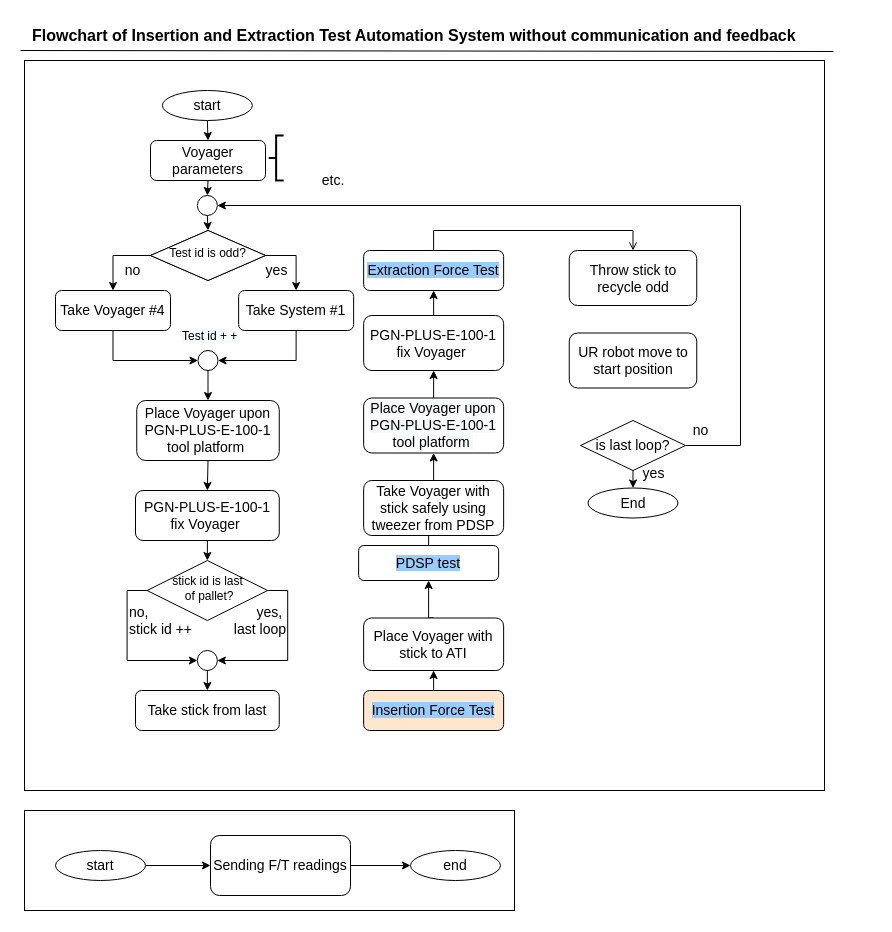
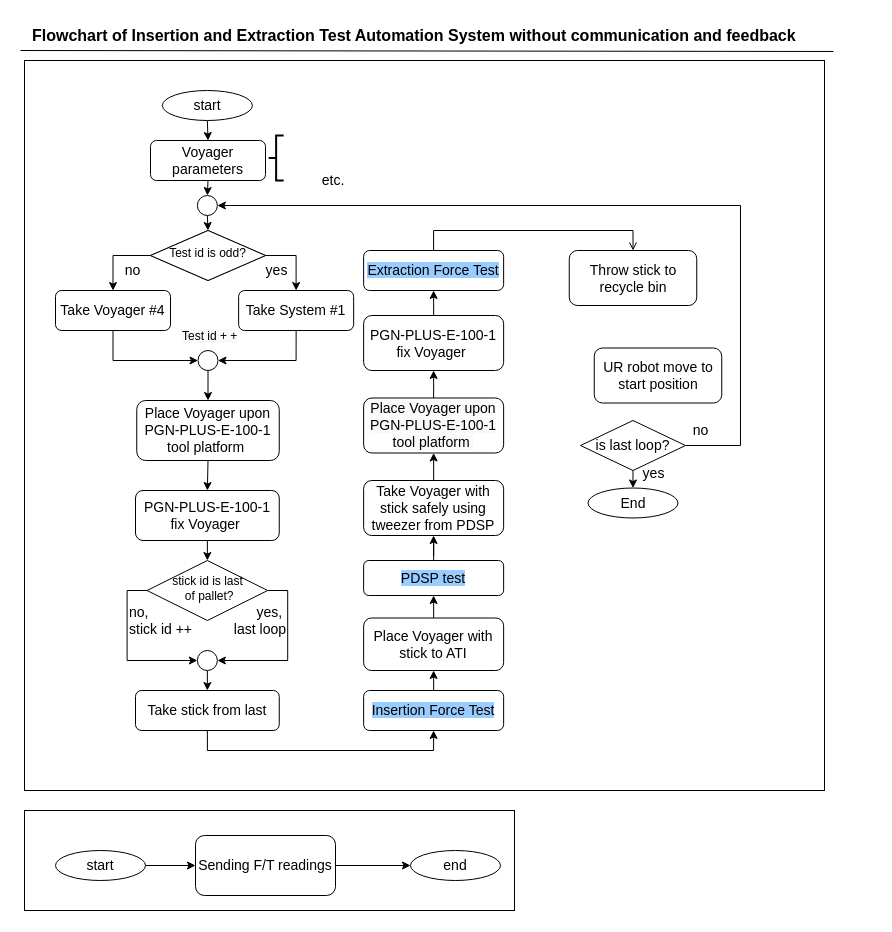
  <mxCell id="0" />
  <mxCell id="1" parent="0" />
  <mxCell id="2" value="" style="rounded=0;whiteSpace=wrap;html=1;fillColor=none;fontSize=14;align=right;" vertex="1" parent="1"><mxGeometry x="24" y="60" width="800" height="730" as="geometry" /></mxCell>
  <mxCell id="3" value="&lt;b&gt;&lt;font style=&quot;font-size: 16px&quot;&gt;Flowchart of Insertion and Extraction Test Automation System without communication and feedback&lt;/font&gt;&lt;/b&gt;" style="text;html=1;strokeColor=none;fillColor=none;align=left;verticalAlign=middle;whiteSpace=wrap;rounded=0;fontSize=14;" vertex="1" parent="1"><mxGeometry x="30" y="20" width="840" height="30" as="geometry" /></mxCell>
  <mxCell id="4" style="edgeStyle=orthogonalEdgeStyle;rounded=0;orthogonalLoop=1;jettySize=auto;html=1;exitX=1;exitY=0.5;exitDx=0;exitDy=0;entryX=0.5;entryY=0;entryDx=0;entryDy=0;fontSize=14;" edge="1" parent="1" source="6" target="13"><mxGeometry relative="1" as="geometry" /></mxCell>
  <mxCell id="5" style="edgeStyle=orthogonalEdgeStyle;rounded=0;orthogonalLoop=1;jettySize=auto;html=1;exitX=0;exitY=0.5;exitDx=0;exitDy=0;entryX=0.5;entryY=0;entryDx=0;entryDy=0;fontSize=14;" edge="1" parent="1" source="6" target="11"><mxGeometry relative="1" as="geometry" /></mxCell>
  <mxCell id="6" value="Test id is odd?" style="rhombus;whiteSpace=wrap;html=1;shadow=0;fontFamily=Helvetica;fontSize=12;align=center;strokeWidth=1;spacing=6;spacingTop=-4;" vertex="1" parent="1"><mxGeometry x="150" y="230" width="115" height="50" as="geometry" /></mxCell>
  <mxCell id="7" value="" style="endArrow=none;html=1;exitX=0.956;exitY=1.033;exitDx=0;exitDy=0;exitPerimeter=0;" edge="1" parent="1" source="3"><mxGeometry width="50" height="50" relative="1" as="geometry"><mxPoint x="820" y="50" as="sourcePoint" /><mxPoint x="20" y="50" as="targetPoint" /></mxGeometry></mxCell>
  <mxCell id="8" style="edgeStyle=orthogonalEdgeStyle;rounded=0;orthogonalLoop=1;jettySize=auto;html=1;exitX=0.5;exitY=1;exitDx=0;exitDy=0;entryX=0.5;entryY=0;entryDx=0;entryDy=0;fontSize=14;" edge="1" parent="1" source="9" target="40"><mxGeometry relative="1" as="geometry" /></mxCell>
  <mxCell id="9" value="Voyager parameters" style="rounded=1;whiteSpace=wrap;html=1;fontSize=14;align=center;" vertex="1" parent="1"><mxGeometry x="150" y="140" width="115" height="40" as="geometry" /></mxCell>
  <mxCell id="10" style="edgeStyle=orthogonalEdgeStyle;rounded=0;orthogonalLoop=1;jettySize=auto;html=1;exitX=0.5;exitY=1;exitDx=0;exitDy=0;entryX=0;entryY=0.5;entryDx=0;entryDy=0;fontSize=14;" edge="1" parent="1" source="11" target="15"><mxGeometry relative="1" as="geometry" /></mxCell>
  <mxCell id="11" value="Take Voyager #4" style="rounded=1;whiteSpace=wrap;html=1;fontSize=14;align=center;" vertex="1" parent="1"><mxGeometry x="55" y="290" width="115" height="40" as="geometry" /></mxCell>
  <mxCell id="12" style="edgeStyle=orthogonalEdgeStyle;rounded=0;orthogonalLoop=1;jettySize=auto;html=1;exitX=0.5;exitY=1;exitDx=0;exitDy=0;entryX=1;entryY=0.5;entryDx=0;entryDy=0;fontSize=14;" edge="1" parent="1" source="13" target="15"><mxGeometry relative="1" as="geometry" /></mxCell>
  <mxCell id="13" value="Take System #1" style="rounded=1;whiteSpace=wrap;html=1;fontSize=14;align=center;" vertex="1" parent="1"><mxGeometry x="238.13" y="290" width="115" height="40" as="geometry" /></mxCell>
  <mxCell id="14" style="edgeStyle=orthogonalEdgeStyle;rounded=0;orthogonalLoop=1;jettySize=auto;html=1;exitX=0.5;exitY=1;exitDx=0;exitDy=0;entryX=0.5;entryY=0;entryDx=0;entryDy=0;fontSize=14;" edge="1" parent="1" source="15" target="17"><mxGeometry relative="1" as="geometry" /></mxCell>
  <mxCell id="15" value="" style="ellipse;whiteSpace=wrap;html=1;aspect=fixed;fontSize=14;align=left;" vertex="1" parent="1"><mxGeometry x="197.5" y="350" width="20" height="20" as="geometry" /></mxCell>
  <mxCell id="16" style="edgeStyle=orthogonalEdgeStyle;rounded=0;orthogonalLoop=1;jettySize=auto;html=1;exitX=0.5;exitY=1;exitDx=0;exitDy=0;entryX=0.5;entryY=0;entryDx=0;entryDy=0;fontSize=14;" edge="1" parent="1" source="17" target="22"><mxGeometry relative="1" as="geometry" /></mxCell>
  <mxCell id="17" value="Place Voyager upon PGN-PLUS-E-100-1 tool platform&amp;nbsp;" style="rounded=1;whiteSpace=wrap;html=1;fontSize=14;align=center;" vertex="1" parent="1"><mxGeometry x="136.25" y="400" width="142.5" height="60" as="geometry" /></mxCell>
  <mxCell id="18" style="edgeStyle=orthogonalEdgeStyle;rounded=0;jumpStyle=none;orthogonalLoop=1;jettySize=auto;html=1;exitX=0.5;exitY=1;exitDx=0;exitDy=0;entryX=0.5;entryY=0;entryDx=0;entryDy=0;fontSize=14;" edge="1" parent="1" source="19" target="9"><mxGeometry relative="1" as="geometry" /></mxCell>
  <mxCell id="19" value="start" style="ellipse;whiteSpace=wrap;html=1;fontSize=14;align=center;" vertex="1" parent="1"><mxGeometry x="161.87" y="90" width="90" height="30" as="geometry" /></mxCell>
  <mxCell id="20" value="Test id is odd?" style="rhombus;whiteSpace=wrap;html=1;shadow=0;fontFamily=Helvetica;fontSize=12;align=center;strokeWidth=1;spacing=6;spacingTop=-4;" vertex="1" parent="1"><mxGeometry x="150" y="230" width="115" height="50" as="geometry" /></mxCell>
  <mxCell id="21" style="edgeStyle=orthogonalEdgeStyle;rounded=0;orthogonalLoop=1;jettySize=auto;html=1;exitX=0.5;exitY=1;exitDx=0;exitDy=0;entryX=0.5;entryY=0;entryDx=0;entryDy=0;fontSize=14;" edge="1" parent="1" source="22" target="26"><mxGeometry relative="1" as="geometry" /></mxCell>
  <mxCell id="22" value="PGN-PLUS-E-100-1 fix Voyager&amp;nbsp;" style="rounded=1;whiteSpace=wrap;html=1;fontSize=14;align=center;" vertex="1" parent="1"><mxGeometry x="135" y="490" width="143.75" height="50" as="geometry" /></mxCell>
+ <mxCell id="23" style="edgeStyle=orthogonalEdgeStyle;rounded=0;jumpStyle=none;orthogonalLoop=1;jettySize=auto;html=1;exitX=0.5;exitY=1;exitDx=0;exitDy=0;entryX=0.5;entryY=1;entryDx=0;entryDy=0;fontSize=14;" edge="1" parent="1" source="24" target="50"><mxGeometry relative="1" as="geometry" /></mxCell>
  <mxCell id="24" value="Take stick from last" style="rounded=1;whiteSpace=wrap;html=1;fontSize=14;align=center;" vertex="1" parent="1"><mxGeometry x="135" y="690" width="143.75" height="40" as="geometry" /></mxCell>
  <mxCell id="25" style="edgeStyle=orthogonalEdgeStyle;rounded=0;orthogonalLoop=1;jettySize=auto;html=1;exitX=0;exitY=0.5;exitDx=0;exitDy=0;fontSize=14;entryX=0;entryY=0.5;entryDx=0;entryDy=0;" edge="1" parent="1" source="26" target="38"><mxGeometry relative="1" as="geometry"><mxPoint x="126.13" y="670" as="targetPoint" /></mxGeometry></mxCell>
  <mxCell id="26" value="stick id is last&lt;br&gt;&amp;nbsp;of pallet?" style="rhombus;whiteSpace=wrap;html=1;shadow=0;fontFamily=Helvetica;fontSize=12;align=center;strokeWidth=1;spacing=6;spacingTop=-4;" vertex="1" parent="1"><mxGeometry x="146.56" y="560" width="120.62" height="60" as="geometry" /></mxCell>
  <mxCell id="27" value="&lt;span style=&quot;color: rgb(0 , 0 , 0) ; font-family: &amp;#34;helvetica&amp;#34; ; font-size: 12px ; font-style: normal ; font-weight: 400 ; letter-spacing: normal ; text-align: center ; text-indent: 0px ; text-transform: none ; word-spacing: 0px ; background-color: rgb(248 , 249 , 250) ; display: inline ; float: none&quot;&gt;Test id + +&lt;/span&gt;" style="text;whiteSpace=wrap;html=1;fontSize=14;" vertex="1" parent="1"><mxGeometry x="180" y="320" width="65" height="30" as="geometry" /></mxCell>
  <mxCell id="28" value="" style="strokeWidth=2;html=1;shape=mxgraph.flowchart.annotation_2;align=left;labelPosition=right;pointerEvents=1;fontSize=14;" vertex="1" parent="1"><mxGeometry x="268.13" y="135" width="15" height="45" as="geometry" /></mxCell>
  <mxCell id="29" value="End" style="ellipse;whiteSpace=wrap;html=1;fontSize=14;align=center;" vertex="1" parent="1"><mxGeometry x="587.5" y="487.5" width="90" height="30" as="geometry" /></mxCell>
  <mxCell id="30" value="no" style="text;html=1;align=center;verticalAlign=middle;resizable=0;points=[];autosize=1;fontSize=14;" vertex="1" parent="1"><mxGeometry x="116.56" y="260" width="30" height="20" as="geometry" /></mxCell>
  <mxCell id="31" value="yes" style="text;html=1;align=center;verticalAlign=middle;resizable=0;points=[];autosize=1;fontSize=14;" vertex="1" parent="1"><mxGeometry x="255.63" y="260" width="40" height="20" as="geometry" /></mxCell>
  <mxCell id="32" value="no,&amp;nbsp;&lt;br&gt;stick id ++&lt;br&gt;" style="text;html=1;strokeColor=none;fillColor=none;align=left;verticalAlign=middle;whiteSpace=wrap;rounded=0;fontSize=14;" vertex="1" parent="1"><mxGeometry x="126.87" y="600" width="70" height="40" as="geometry" /></mxCell>
  <mxCell id="33" style="edgeStyle=orthogonalEdgeStyle;rounded=0;orthogonalLoop=1;jettySize=auto;html=1;exitX=0.5;exitY=1;exitDx=0;exitDy=0;entryX=0.5;entryY=0;entryDx=0;entryDy=0;fontSize=14;" edge="1" parent="1" source="35" target="29"><mxGeometry relative="1" as="geometry" /></mxCell>
  <mxCell id="34" style="rounded=0;orthogonalLoop=1;jettySize=auto;html=1;exitX=1;exitY=0.5;exitDx=0;exitDy=0;entryX=1;entryY=0.5;entryDx=0;entryDy=0;fontSize=14;edgeStyle=orthogonalEdgeStyle;elbow=vertical;jumpStyle=none;" edge="1" parent="1" source="35" target="40"><mxGeometry relative="1" as="geometry"><Array as="points"><mxPoint x="740" y="445" /><mxPoint x="740" y="205" /></Array></mxGeometry></mxCell>
  <mxCell id="35" value="is last loop?" style="rhombus;whiteSpace=wrap;html=1;fontSize=14;align=center;" vertex="1" parent="1"><mxGeometry x="580" y="420" width="105" height="50" as="geometry" /></mxCell>
  <mxCell id="36" value="yes" style="text;html=1;align=center;verticalAlign=middle;resizable=0;points=[];autosize=1;fontSize=14;" vertex="1" parent="1"><mxGeometry x="633.13" y="462.5" width="40" height="20" as="geometry" /></mxCell>
  <mxCell id="37" style="edgeStyle=orthogonalEdgeStyle;rounded=0;orthogonalLoop=1;jettySize=auto;html=1;exitX=0.5;exitY=1;exitDx=0;exitDy=0;entryX=0.5;entryY=0;entryDx=0;entryDy=0;fontSize=14;" edge="1" parent="1" source="38" target="24"><mxGeometry relative="1" as="geometry" /></mxCell>
  <mxCell id="38" value="" style="ellipse;whiteSpace=wrap;html=1;aspect=fixed;fontSize=14;align=left;" vertex="1" parent="1"><mxGeometry x="196.87" y="650" width="20" height="20" as="geometry" /></mxCell>
  <mxCell id="39" style="edgeStyle=orthogonalEdgeStyle;rounded=0;orthogonalLoop=1;jettySize=auto;html=1;exitX=0.5;exitY=1;exitDx=0;exitDy=0;entryX=0.5;entryY=0;entryDx=0;entryDy=0;fontSize=14;" edge="1" parent="1" source="40" target="20"><mxGeometry relative="1" as="geometry" /></mxCell>
  <mxCell id="40" value="" style="ellipse;whiteSpace=wrap;html=1;aspect=fixed;fontSize=14;align=left;" vertex="1" parent="1"><mxGeometry x="196.87" y="195" width="20" height="20" as="geometry" /></mxCell>
  <mxCell id="41" value="no" style="text;html=1;align=center;verticalAlign=middle;resizable=0;points=[];autosize=1;fontSize=14;" vertex="1" parent="1"><mxGeometry x="685" y="420" width="30" height="20" as="geometry" /></mxCell>
  <mxCell id="42" value="etc." style="text;html=1;strokeColor=none;fillColor=none;align=center;verticalAlign=middle;whiteSpace=wrap;rounded=0;fontSize=14;" vertex="1" parent="1"><mxGeometry x="298.13" y="170" width="70" height="20" as="geometry" /></mxCell>
  <mxCell id="43" value="" style="rounded=0;whiteSpace=wrap;html=1;fillColor=none;fontSize=14;align=right;" vertex="1" parent="1"><mxGeometry x="24" y="810" width="490" height="100" as="geometry" /></mxCell>
  <mxCell id="44" style="edgeStyle=orthogonalEdgeStyle;rounded=0;jumpStyle=none;orthogonalLoop=1;jettySize=auto;html=1;exitX=1;exitY=0.5;exitDx=0;exitDy=0;fontSize=14;" edge="1" parent="1" source="45" target="48"><mxGeometry relative="1" as="geometry" /></mxCell>
  <mxCell id="45" value="start" style="ellipse;whiteSpace=wrap;html=1;fontSize=14;align=center;" vertex="1" parent="1"><mxGeometry x="55" y="850" width="90" height="30" as="geometry" /></mxCell>
  <mxCell id="46" value="end" style="ellipse;whiteSpace=wrap;html=1;fontSize=14;align=center;" vertex="1" parent="1"><mxGeometry x="410" y="850" width="90" height="30" as="geometry" /></mxCell>
  <mxCell id="47" style="edgeStyle=orthogonalEdgeStyle;rounded=0;jumpStyle=none;orthogonalLoop=1;jettySize=auto;html=1;exitX=1;exitY=0.5;exitDx=0;exitDy=0;fontSize=14;" edge="1" parent="1" source="48" target="46"><mxGeometry relative="1" as="geometry" /></mxCell>
- <mxCell id="48" value="Sending&amp;nbsp;F/T readings" style="rounded=1;whiteSpace=wrap;html=1;fillColor=none;fontSize=14;align=center;" vertex="1" parent="1"><mxGeometry x="210" y="835" width="140" height="60" as="geometry" /></mxCell>
+ <mxCell id="48" value="Sending&amp;nbsp;F/T readings" style="rounded=1;whiteSpace=wrap;html=1;fillColor=none;fontSize=14;align=center;" vertex="1" parent="1"><mxGeometry x="195" y="835" width="140" height="60" as="geometry" /></mxCell>
  <mxCell id="49" style="edgeStyle=orthogonalEdgeStyle;rounded=0;jumpStyle=none;orthogonalLoop=1;jettySize=auto;html=1;exitX=0.5;exitY=0;exitDx=0;exitDy=0;entryX=0.5;entryY=1;entryDx=0;entryDy=0;fontSize=14;" edge="1" parent="1" source="50" target="52"><mxGeometry relative="1" as="geometry" /></mxCell>
- <mxCell id="50" value="&lt;span style=&quot;background-color: rgb(153 , 204 , 255)&quot;&gt;Insertion Force Test&lt;/span&gt;" style="rounded=1;whiteSpace=wrap;html=1;fontSize=14;align=center;fillColor=#ffe6cc;" vertex="1" parent="1"><mxGeometry x="363.13" y="690" width="140" height="40" as="geometry" /></mxCell>
+ <mxCell id="50" value="&lt;span style=&quot;background-color: rgb(153 , 204 , 255)&quot;&gt;Insertion Force Test&lt;/span&gt;" style="rounded=1;whiteSpace=wrap;html=1;fontSize=14;align=center;" vertex="1" parent="1"><mxGeometry x="363.13" y="690" width="140" height="40" as="geometry" /></mxCell>
  <mxCell id="51" style="edgeStyle=orthogonalEdgeStyle;rounded=0;jumpStyle=none;orthogonalLoop=1;jettySize=auto;html=1;exitX=0.5;exitY=0;exitDx=0;exitDy=0;entryX=0.5;entryY=1;entryDx=0;entryDy=0;fontSize=14;" edge="1" parent="1" source="52" target="56"><mxGeometry relative="1" as="geometry" /></mxCell>
  <mxCell id="52" value="&lt;div&gt;&lt;span&gt;Place Voyager with stick to ATI&lt;/span&gt;&lt;/div&gt;" style="rounded=1;whiteSpace=wrap;html=1;fontSize=14;align=center;" vertex="1" parent="1"><mxGeometry x="363.13" y="617.5" width="140" height="52.5" as="geometry" /></mxCell>
  <mxCell id="53" style="edgeStyle=orthogonalEdgeStyle;rounded=0;orthogonalLoop=1;jettySize=auto;html=1;exitX=1;exitY=0.5;exitDx=0;exitDy=0;fontSize=14;entryX=1;entryY=0.5;entryDx=0;entryDy=0;" edge="1" parent="1" source="26" target="38"><mxGeometry relative="1" as="geometry"><mxPoint x="267.18" y="590" as="sourcePoint" /><mxPoint x="310" y="620" as="targetPoint" /></mxGeometry></mxCell>
  <mxCell id="54" value="yes,&amp;nbsp;&lt;br&gt;last loop" style="text;html=1;strokeColor=none;fillColor=none;align=right;verticalAlign=middle;whiteSpace=wrap;rounded=0;fontSize=14;" vertex="1" parent="1"><mxGeometry x="217.5" y="600" width="70" height="40" as="geometry" /></mxCell>
  <mxCell id="55" style="edgeStyle=orthogonalEdgeStyle;rounded=0;jumpStyle=none;orthogonalLoop=1;jettySize=auto;html=1;exitX=0.5;exitY=0;exitDx=0;exitDy=0;fontSize=14;" edge="1" parent="1" source="56" target="58"><mxGeometry relative="1" as="geometry" /></mxCell>
- <mxCell id="56" value="&lt;span style=&quot;background-color: rgb(153 , 204 , 255)&quot;&gt;PDSP test&lt;/span&gt;" style="rounded=1;whiteSpace=wrap;html=1;fontSize=14;align=center;" vertex="1" parent="1"><mxGeometry x="358.13" y="545" width="140" height="35" as="geometry" /></mxCell>
+ <mxCell id="56" value="&lt;span style=&quot;background-color: rgb(153 , 204 , 255)&quot;&gt;PDSP test&lt;/span&gt;" style="rounded=1;whiteSpace=wrap;html=1;fontSize=14;align=center;" vertex="1" parent="1"><mxGeometry x="363.13" y="560" width="140" height="35" as="geometry" /></mxCell>
  <mxCell id="57" style="edgeStyle=orthogonalEdgeStyle;rounded=0;jumpStyle=none;orthogonalLoop=1;jettySize=auto;html=1;exitX=0.5;exitY=0;exitDx=0;exitDy=0;entryX=0.5;entryY=1;entryDx=0;entryDy=0;fontSize=14;" edge="1" parent="1" source="58" target="60"><mxGeometry relative="1" as="geometry" /></mxCell>
  <mxCell id="58" value="Take Voyager with stick safely using tweezer from PDSP" style="rounded=1;whiteSpace=wrap;html=1;fontSize=14;align=center;" vertex="1" parent="1"><mxGeometry x="363.13" y="480" width="140" height="55" as="geometry" /></mxCell>
  <mxCell id="59" style="edgeStyle=orthogonalEdgeStyle;rounded=0;jumpStyle=none;orthogonalLoop=1;jettySize=auto;html=1;exitX=0.5;exitY=0;exitDx=0;exitDy=0;entryX=0.5;entryY=1;entryDx=0;entryDy=0;fontSize=14;" edge="1" parent="1" source="60" target="62"><mxGeometry relative="1" as="geometry" /></mxCell>
  <mxCell id="60" value="&#10;&#10;&lt;span style=&quot;color: rgb(0, 0, 0); font-family: helvetica; font-size: 14px; font-style: normal; font-weight: 400; letter-spacing: normal; text-align: center; text-indent: 0px; text-transform: none; word-spacing: 0px; background-color: rgb(248, 249, 250); display: inline; float: none;&quot;&gt;Place Voyager upon PGN-PLUS-E-100-1 tool platform&amp;nbsp;&lt;/span&gt;&#10;&#10;" style="rounded=1;whiteSpace=wrap;html=1;fontSize=14;align=center;" vertex="1" parent="1"><mxGeometry x="363.13" y="397.5" width="140" height="55" as="geometry" /></mxCell>
  <mxCell id="61" style="edgeStyle=orthogonalEdgeStyle;rounded=0;jumpStyle=none;orthogonalLoop=1;jettySize=auto;html=1;exitX=0.5;exitY=0;exitDx=0;exitDy=0;entryX=0.5;entryY=1;entryDx=0;entryDy=0;fontSize=14;" edge="1" parent="1" source="62" target="64"><mxGeometry relative="1" as="geometry" /></mxCell>
  <mxCell id="62" value="PGN-PLUS-E-100-1 fix Voyager&amp;nbsp;" style="rounded=1;whiteSpace=wrap;html=1;fontSize=14;align=center;" vertex="1" parent="1"><mxGeometry x="363.13" y="315" width="140" height="55" as="geometry" /></mxCell>
  <mxCell id="63" style="edgeStyle=orthogonalEdgeStyle;rounded=0;jumpStyle=none;orthogonalLoop=1;jettySize=auto;html=1;exitX=0.5;exitY=0;exitDx=0;exitDy=0;entryX=0.5;entryY=0;entryDx=0;entryDy=0;fontSize=14;endArrow=open;" edge="1" parent="1" source="64" target="65"><mxGeometry relative="1" as="geometry" /></mxCell>
  <mxCell id="64" value="&lt;span style=&quot;background-color: rgb(153 , 204 , 255)&quot;&gt;Extraction Force Test&lt;/span&gt;" style="rounded=1;whiteSpace=wrap;html=1;fontSize=14;align=center;" vertex="1" parent="1"><mxGeometry x="363.13" y="250" width="140" height="40" as="geometry" /></mxCell>
- <mxCell id="65" value="Throw stick to recycle odd" style="rounded=1;whiteSpace=wrap;html=1;fontSize=14;align=center;" vertex="1" parent="1"><mxGeometry x="568.75" y="250" width="127.5" height="55" as="geometry" /></mxCell>
- <mxCell id="66" value="UR robot move to start position" style="rounded=1;whiteSpace=wrap;html=1;fontSize=14;align=center;" vertex="1" parent="1"><mxGeometry x="568.75" y="332.5" width="127.5" height="55" as="geometry" /></mxCell>
+ <mxCell id="65" value="Throw stick to recycle bin" style="rounded=1;whiteSpace=wrap;html=1;fontSize=14;align=center;" vertex="1" parent="1"><mxGeometry x="568.75" y="250" width="127.5" height="55" as="geometry" /></mxCell>
+ <mxCell id="66" value="UR robot move to start position" style="rounded=1;whiteSpace=wrap;html=1;fontSize=14;align=center;" vertex="1" parent="1"><mxGeometry x="593.75" y="347.5" width="127.5" height="55" as="geometry" /></mxCell>
